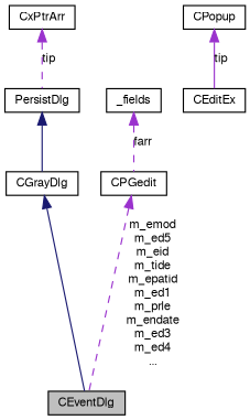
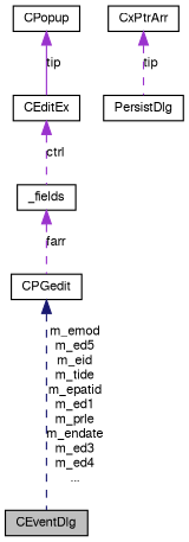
  digraph {
    node [color=black fillcolor=white fontname=FreeSans fontsize=10 shape=record style=filled]
    edge [color=darkorchid3 dir=back fontname=FreeSans fontsize=10 labelfontname=FreeSans labelfontsize=10 style=dashed]
    n1 [fillcolor=grey75 fontcolor=black height=0.2 label=CEventDlg width=0.4]
-   n2 [height=0.2 label=CGrayDlg width=0.4]
    n3 [height=0.2 label=PersistDlg width=0.4]
    n4 [height=0.2 label=CxPtrArr width=0.4]
    n5 [height=0.2 label=CPGedit width=0.4]
    n6 [height=0.2 label=_fields width=0.4]
    n7 [height=0.2 label=CEditEx width=0.4]
    n8 [height=0.2 label=CPopup width=0.4]
-   n2 -> n1 [color=midnightblue style=solid]
-   n3 -> n2 [color=midnightblue style=solid]
    n4 -> n3 [label=tip]
-   n5 -> n1 [label="m_emod\nm_ed5\nm_eid\nm_tide\nm_epatid\nm_ed1\nm_prle\nm_endate\nm_ed3\nm_ed4\n..."]
+   n5 -> n1 [color=midnightblue label="m_emod\nm_ed5\nm_eid\nm_tide\nm_epatid\nm_ed1\nm_prle\nm_endate\nm_ed3\nm_ed4\n..."]
    n6 -> n5 [label=farr]
+   n7 -> n6 [label=ctrl]
    n8 -> n7 [label=tip style=solid]
  }
